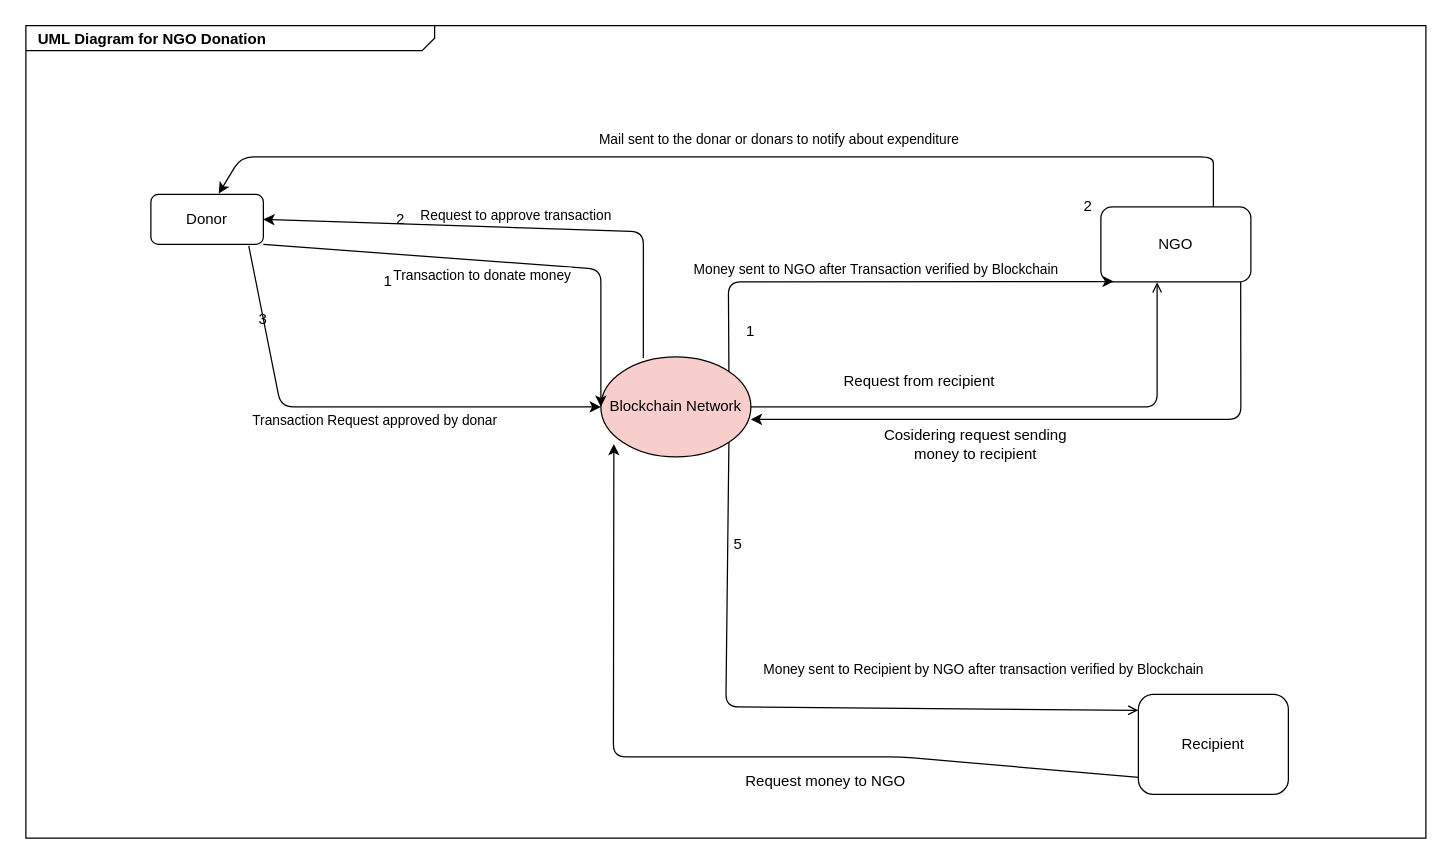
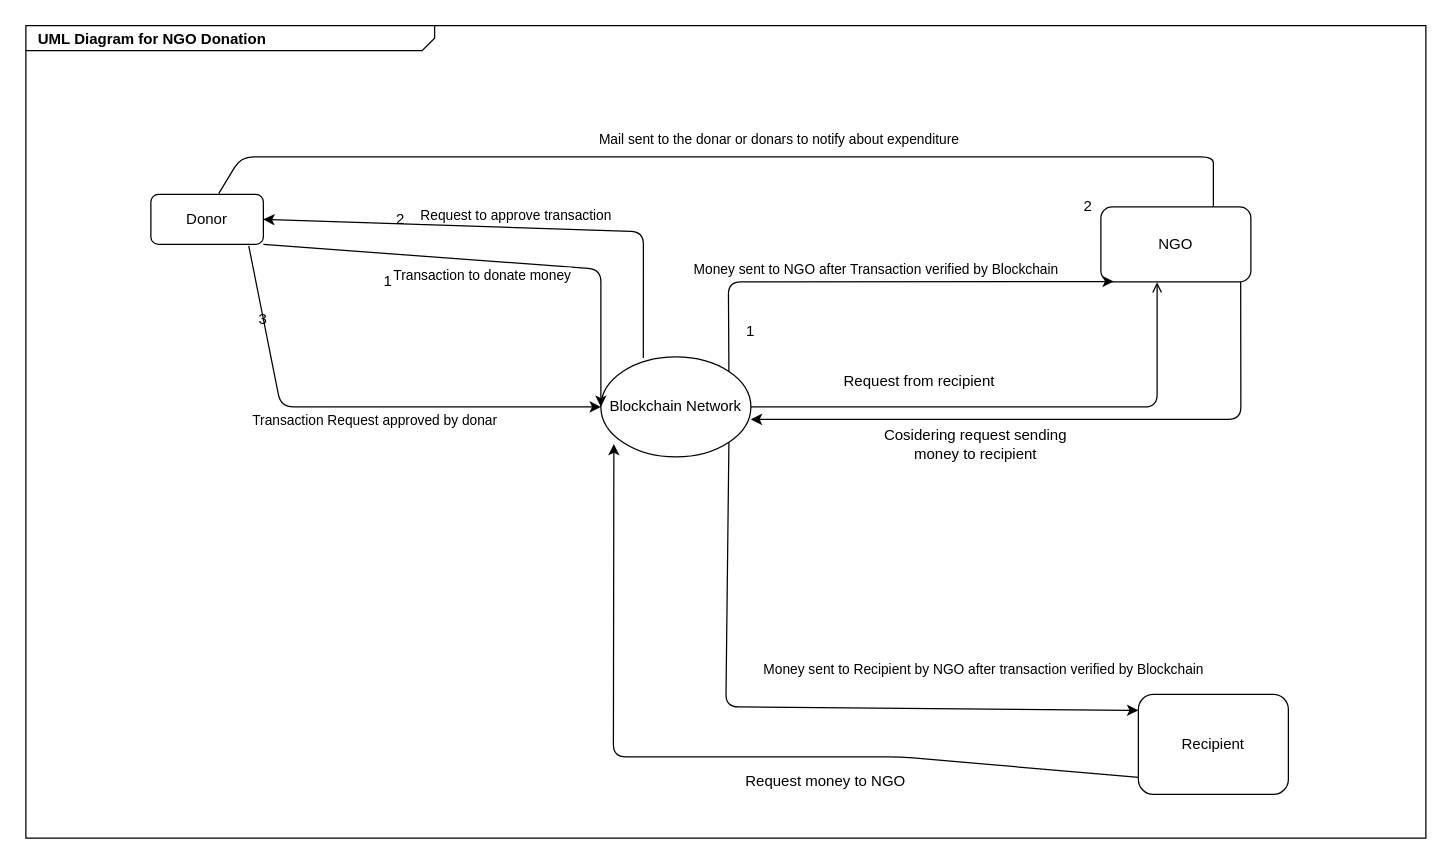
  <mxCell id="0" style=";html=1;" />
  <mxCell id="1" style=";html=1;" parent="0" />
  <mxCell id="2" value="&lt;p style=&quot;margin: 0px ; margin-top: 4px ; margin-left: 10px ; text-align: left&quot;&gt;&lt;b&gt;UML Diagram for NGO Donation&lt;/b&gt;&lt;/p&gt;" style="html=1;strokeWidth=1;shape=mxgraph.sysml.package;html=1;overflow=fill;whiteSpace=wrap;fillColor=none;gradientColor=none;fontSize=12;align=center;labelX=327.64;" parent="1" vertex="1"><mxGeometry x="20" y="20" width="1120" height="650" as="geometry" /></mxCell>
  <mxCell id="3" style="edgeStyle=orthogonalEdgeStyle;rounded=0;html=1;jettySize=auto;orthogonalLoop=1;endArrow=circlePlus;endFill=0;" parent="1" edge="1"><mxGeometry relative="1" as="geometry"><Array as="points"><mxPoint x="227" y="210" /><mxPoint x="267" y="210" /></Array><mxPoint x="267" y="170" as="targetPoint" /></mxGeometry></mxCell>
  <mxCell id="4" style="edgeStyle=orthogonalEdgeStyle;rounded=0;html=1;endArrow=circlePlus;endFill=0;jettySize=auto;orthogonalLoop=1;" parent="1" edge="1"><mxGeometry relative="1" as="geometry"><Array as="points"><mxPoint x="467" y="210" /><mxPoint x="267" y="210" /></Array><mxPoint x="267" y="170" as="targetPoint" /></mxGeometry></mxCell>
  <mxCell id="5" style="edgeStyle=none;rounded=0;html=1;dashed=1;endArrow=none;endFill=0;jettySize=auto;orthogonalLoop=1;" parent="1" edge="1"><mxGeometry relative="1" as="geometry"><mxPoint x="887.417" y="330" as="sourcePoint" /></mxGeometry></mxCell>
  <mxCell id="6" style="edgeStyle=orthogonalEdgeStyle;rounded=0;html=1;endArrow=circlePlus;endFill=0;jettySize=auto;orthogonalLoop=1;entryX=0.25;entryY=1;" parent="1" edge="1"><mxGeometry relative="1" as="geometry"><Array as="points"><mxPoint x="377" y="360" /><mxPoint x="427" y="360" /></Array><mxPoint x="427" y="330" as="targetPoint" /></mxGeometry></mxCell>
  <mxCell id="7" style="edgeStyle=orthogonalEdgeStyle;rounded=0;html=1;endArrow=circlePlus;endFill=0;jettySize=auto;orthogonalLoop=1;entryX=0.5;entryY=1;" parent="1" edge="1"><mxGeometry relative="1" as="geometry"><Array as="points"><mxPoint x="567" y="360" /><mxPoint x="467" y="360" /></Array><mxPoint x="567" y="380" as="sourcePoint" /></mxGeometry></mxCell>
  <mxCell id="8" style="edgeStyle=orthogonalEdgeStyle;rounded=0;html=1;endArrow=circlePlus;endFill=0;jettySize=auto;orthogonalLoop=1;" parent="1" edge="1"><mxGeometry relative="1" as="geometry"><Array as="points"><mxPoint x="227" y="480" /><mxPoint x="227" y="480" /></Array><mxPoint x="227" y="340" as="targetPoint" /></mxGeometry></mxCell>
  <mxCell id="9" value="Donor" style="rounded=1;whiteSpace=wrap;html=1;" parent="1" vertex="1"><mxGeometry x="120" y="155" width="90" height="40" as="geometry" /></mxCell>
  <mxCell id="10" value="NGO" style="rounded=1;whiteSpace=wrap;html=1;" parent="1" vertex="1"><mxGeometry x="880" y="165" width="120" height="60" as="geometry" /></mxCell>
  <mxCell id="11" value="Recipient" style="rounded=1;whiteSpace=wrap;html=1;" parent="1" vertex="1"><mxGeometry x="910" y="555" width="120" height="80" as="geometry" /></mxCell>
- <mxCell id="12" value="Blockchain Network" style="ellipse;whiteSpace=wrap;html=1;fillColor=#f8cecc;" parent="1" vertex="1"><mxGeometry x="480" y="285" width="120" height="80" as="geometry" /></mxCell>
+ <mxCell id="12" value="Blockchain Network" style="ellipse;whiteSpace=wrap;html=1;" parent="1" vertex="1"><mxGeometry x="480" y="285" width="120" height="80" as="geometry" /></mxCell>
  <mxCell id="13" value="" style="endArrow=classic;html=1;entryX=0;entryY=0.5;entryDx=0;entryDy=0;exitX=1;exitY=1;exitDx=0;exitDy=0;" parent="1" source="9" target="12" edge="1"><mxGeometry relative="1" as="geometry"><mxPoint x="200" y="265" as="sourcePoint" /><mxPoint x="300" y="265" as="targetPoint" /><Array as="points"><mxPoint x="480" y="215" /><mxPoint x="480" y="265" /></Array></mxGeometry></mxCell>
  <mxCell id="14" value="Transaction to donate money" style="edgeLabel;resizable=0;html=1;align=center;verticalAlign=middle;" parent="13" connectable="0" vertex="1"><mxGeometry relative="1" as="geometry"><mxPoint x="-15.29" y="10" as="offset" /></mxGeometry></mxCell>
  <mxCell id="15" value="Money sent to NGO after Transaction verified by Blockchain" style="endArrow=classic;html=1;exitX=1;exitY=0;exitDx=0;exitDy=0;entryX=0.777;entryY=0.315;entryDx=0;entryDy=0;entryPerimeter=0;" parent="1" source="12" target="2" edge="1"><mxGeometry x="-0.001" y="10" relative="1" as="geometry"><mxPoint x="627" y="275" as="sourcePoint" /><mxPoint x="727" y="275" as="targetPoint" /><Array as="points"><mxPoint x="582" y="225" /></Array><mxPoint as="offset" /></mxGeometry></mxCell>
  <mxCell id="16" value="" style="endArrow=classic;html=1;entryX=0;entryY=0.5;entryDx=0;entryDy=0;exitX=0.87;exitY=1.029;exitDx=0;exitDy=0;exitPerimeter=0;" parent="1" source="9" target="12" edge="1"><mxGeometry relative="1" as="geometry"><mxPoint x="230" y="325" as="sourcePoint" /><mxPoint x="400" y="315" as="targetPoint" /><Array as="points"><mxPoint x="224" y="325" /></Array></mxGeometry></mxCell>
  <mxCell id="17" value="Transaction Request approved by donar" style="edgeLabel;resizable=0;html=1;align=center;verticalAlign=middle;" parent="16" connectable="0" vertex="1"><mxGeometry relative="1" as="geometry"><mxPoint x="11.91" y="10" as="offset" /></mxGeometry></mxCell>
- <mxCell id="18" value="" style="endArrow=open;html=1;exitX=1;exitY=1;exitDx=0;exitDy=0;entryX=-0.001;entryY=0.16;entryDx=0;entryDy=0;entryPerimeter=0;" parent="1" source="12" target="11" edge="1"><mxGeometry relative="1" as="geometry"><mxPoint x="780" y="565" as="sourcePoint" /><mxPoint x="900" y="565" as="targetPoint" /><Array as="points"><mxPoint x="580" y="565" /></Array></mxGeometry></mxCell>
+ <mxCell id="18" value="" style="endArrow=classic;html=1;exitX=1;exitY=1;exitDx=0;exitDy=0;entryX=-0.001;entryY=0.16;entryDx=0;entryDy=0;entryPerimeter=0;" parent="1" source="12" target="11" edge="1"><mxGeometry relative="1" as="geometry"><mxPoint x="780" y="565" as="sourcePoint" /><mxPoint x="900" y="565" as="targetPoint" /><Array as="points"><mxPoint x="580" y="565" /></Array></mxGeometry></mxCell>
  <mxCell id="19" value="Money sent to Recipient by NGO after transaction verified by Blockchain" style="edgeLabel;resizable=0;html=1;align=center;verticalAlign=middle;" parent="18" connectable="0" vertex="1"><mxGeometry relative="1" as="geometry"><mxPoint x="145.85" y="-30.89" as="offset" /></mxGeometry></mxCell>
- <mxCell id="20" value="" style="endArrow=classic;html=1;entryX=0.603;entryY=-0.015;entryDx=0;entryDy=0;entryPerimeter=0;exitX=0.75;exitY=0;exitDx=0;exitDy=0;" parent="1" source="10" target="9" edge="1"><mxGeometry relative="1" as="geometry"><mxPoint x="919" y="156" as="sourcePoint" /><mxPoint x="810" y="135" as="targetPoint" /><Array as="points"><mxPoint x="970" y="145" /><mxPoint x="970" y="125" /><mxPoint x="520" y="125" /><mxPoint x="192" y="125" /></Array></mxGeometry></mxCell>
+ <mxCell id="20" value="" style="endArrow=none;html=1;entryX=0.603;entryY=-0.015;entryDx=0;entryDy=0;entryPerimeter=0;exitX=0.75;exitY=0;exitDx=0;exitDy=0;" parent="1" source="10" target="9" edge="1"><mxGeometry relative="1" as="geometry"><mxPoint x="919" y="156" as="sourcePoint" /><mxPoint x="810" y="135" as="targetPoint" /><Array as="points"><mxPoint x="970" y="145" /><mxPoint x="970" y="125" /><mxPoint x="520" y="125" /><mxPoint x="192" y="125" /></Array></mxGeometry></mxCell>
  <mxCell id="21" value="Mail sent to the donar or donars to notify about expenditure&amp;nbsp; &amp;nbsp;" style="edgeLabel;resizable=0;html=1;align=center;verticalAlign=middle;" parent="20" connectable="0" vertex="1"><mxGeometry relative="1" as="geometry"><mxPoint x="42.86" y="-15" as="offset" /></mxGeometry></mxCell>
  <mxCell id="22" value="" style="endArrow=classic;html=1;entryX=1;entryY=0.5;entryDx=0;entryDy=0;exitX=0.283;exitY=0.011;exitDx=0;exitDy=0;exitPerimeter=0;" parent="1" source="12" target="9" edge="1"><mxGeometry relative="1" as="geometry"><mxPoint x="570" y="315" as="sourcePoint" /><mxPoint x="670" y="315" as="targetPoint" /><Array as="points"><mxPoint x="514" y="185" /></Array></mxGeometry></mxCell>
  <mxCell id="23" value="Request to approve transaction" style="edgeLabel;resizable=0;html=1;align=center;verticalAlign=middle;" parent="22" connectable="0" vertex="1"><mxGeometry relative="1" as="geometry"><mxPoint y="-10" as="offset" /></mxGeometry></mxCell>
  <mxCell id="24" value="1" style="text;html=1;strokeColor=none;fillColor=none;align=center;verticalAlign=middle;whiteSpace=wrap;rounded=0;" parent="1" vertex="1"><mxGeometry x="290" y="215" width="40" height="20" as="geometry" /></mxCell>
  <mxCell id="25" value="1" style="text;html=1;strokeColor=none;fillColor=none;align=center;verticalAlign=middle;whiteSpace=wrap;rounded=0;" parent="1" vertex="1"><mxGeometry x="580" y="255" width="40" height="20" as="geometry" /></mxCell>
  <mxCell id="26" value="2" style="text;html=1;strokeColor=none;fillColor=none;align=center;verticalAlign=middle;whiteSpace=wrap;rounded=0;" parent="1" vertex="1"><mxGeometry x="850" y="155" width="40" height="20" as="geometry" /></mxCell>
  <mxCell id="27" value="2" style="text;html=1;strokeColor=none;fillColor=none;align=center;verticalAlign=middle;whiteSpace=wrap;rounded=0;" parent="1" vertex="1"><mxGeometry x="300" y="165" width="40" height="20" as="geometry" /></mxCell>
  <mxCell id="28" value="3" style="text;html=1;strokeColor=none;fillColor=none;align=center;verticalAlign=middle;whiteSpace=wrap;rounded=0;" parent="1" vertex="1"><mxGeometry x="190" y="245" width="40" height="20" as="geometry" /></mxCell>
- <mxCell id="29" value="5" style="text;html=1;strokeColor=none;fillColor=none;align=center;verticalAlign=middle;whiteSpace=wrap;rounded=0;" parent="1" vertex="1"><mxGeometry x="570" y="425" width="40" height="20" as="geometry" /></mxCell>
  <mxCell id="30" value="" style="endArrow=classic;html=1;entryX=0.42;entryY=0.515;entryDx=0;entryDy=0;entryPerimeter=0;exitX=0.002;exitY=0.83;exitDx=0;exitDy=0;exitPerimeter=0;" edge="1" parent="1" source="11" target="2"><mxGeometry width="50" height="50" relative="1" as="geometry"><mxPoint x="900" y="605" as="sourcePoint" /><mxPoint x="1020" y="505" as="targetPoint" /><Array as="points"><mxPoint x="720" y="605" /><mxPoint x="490" y="605" /></Array></mxGeometry></mxCell>
  <mxCell id="31" value="Request money to NGO" style="text;html=1;strokeColor=none;fillColor=none;align=center;verticalAlign=middle;whiteSpace=wrap;rounded=0;" vertex="1" parent="1"><mxGeometry x="540" y="615" width="240" height="20" as="geometry" /></mxCell>
  <mxCell id="32" value="" style="endArrow=open;html=1;entryX=0.375;entryY=1.006;entryDx=0;entryDy=0;entryPerimeter=0;exitX=1;exitY=0.5;exitDx=0;exitDy=0;" edge="1" parent="1" source="12" target="10"><mxGeometry width="50" height="50" relative="1" as="geometry"><mxPoint x="550" y="395" as="sourcePoint" /><mxPoint x="600" y="345" as="targetPoint" /><Array as="points"><mxPoint x="925" y="325" /></Array></mxGeometry></mxCell>
  <mxCell id="33" value="Request from recipient" style="text;html=1;strokeColor=none;fillColor=none;align=center;verticalAlign=middle;whiteSpace=wrap;rounded=0;" vertex="1" parent="1"><mxGeometry x="660" y="295" width="150" height="20" as="geometry" /></mxCell>
  <mxCell id="34" value="" style="endArrow=classic;html=1;exitX=0.932;exitY=1;exitDx=0;exitDy=0;exitPerimeter=0;" edge="1" parent="1" source="10"><mxGeometry width="50" height="50" relative="1" as="geometry"><mxPoint x="550" y="385" as="sourcePoint" /><mxPoint x="600" y="335" as="targetPoint" /><Array as="points"><mxPoint x="992" y="335" /></Array></mxGeometry></mxCell>
  <mxCell id="35" value="Cosidering request sending money to recipient" style="text;html=1;strokeColor=none;fillColor=none;align=center;verticalAlign=middle;whiteSpace=wrap;rounded=0;" vertex="1" parent="1"><mxGeometry x="690" y="345" width="180" height="20" as="geometry" /></mxCell>
